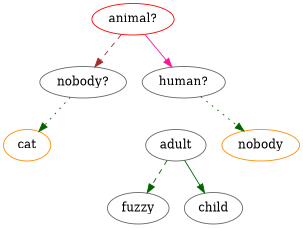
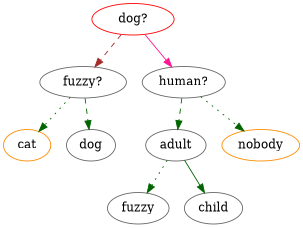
  digraph {
    node [color=gray40]
    edge [color=darkgreen style=dashed]
-   "animal?" [color=red]
-   "fuzzy?" [label="nobody?"]
+   "animal?" [color=red label="dog?"]
+   "fuzzy?"
    "human?"
    cat [color=darkorange]
+   dog
    adult
    nobody [color=darkorange]
    n8 [label=fuzzy]
    child
    "animal?" -> "fuzzy?" [color=brown]
    "animal?" -> "human?" [color=deeppink style=solid]
    "fuzzy?" -> cat [style=dotted]
+   "fuzzy?" -> dog
+   "human?" -> adult
    "human?" -> nobody [style=dotted]
-   adult -> n8
+   adult -> n8 [style=dotted]
    adult -> child [style=solid]
  }
